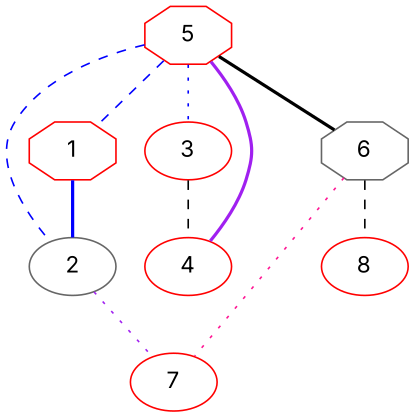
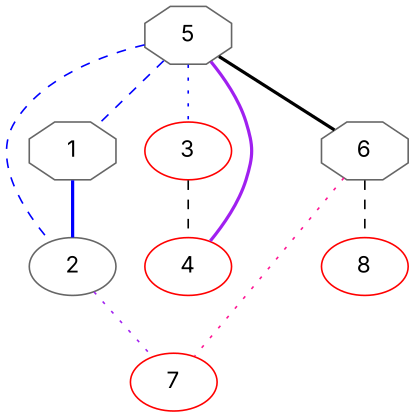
  graph {
    fontname=Inter
    node [color=red fontname=Inter shape=ellipse]
    edge [color=blue fontname=Inter style=dashed]
    2 [color=gray40]
-   1 [shape=octagon]
+   1 [color=gray40 shape=octagon]
    7
    3
    4
-   5 [shape=octagon]
+   5 [color=gray40 shape=octagon]
    6 [color=gray40 shape=octagon]
    8
    2 -- 7 [color=purple style=dotted]
    1 -- 2 [style=bold]
    3 -- 4 [color=black]
    5 -- 2
    5 -- 1
    5 -- 3 [style=dotted]
    5 -- 4 [color=purple style=bold]
    5 -- 6 [color=black style=bold]
    6 -- 7 [color=deeppink style=dotted]
    6 -- 8 [color=black]
  }
